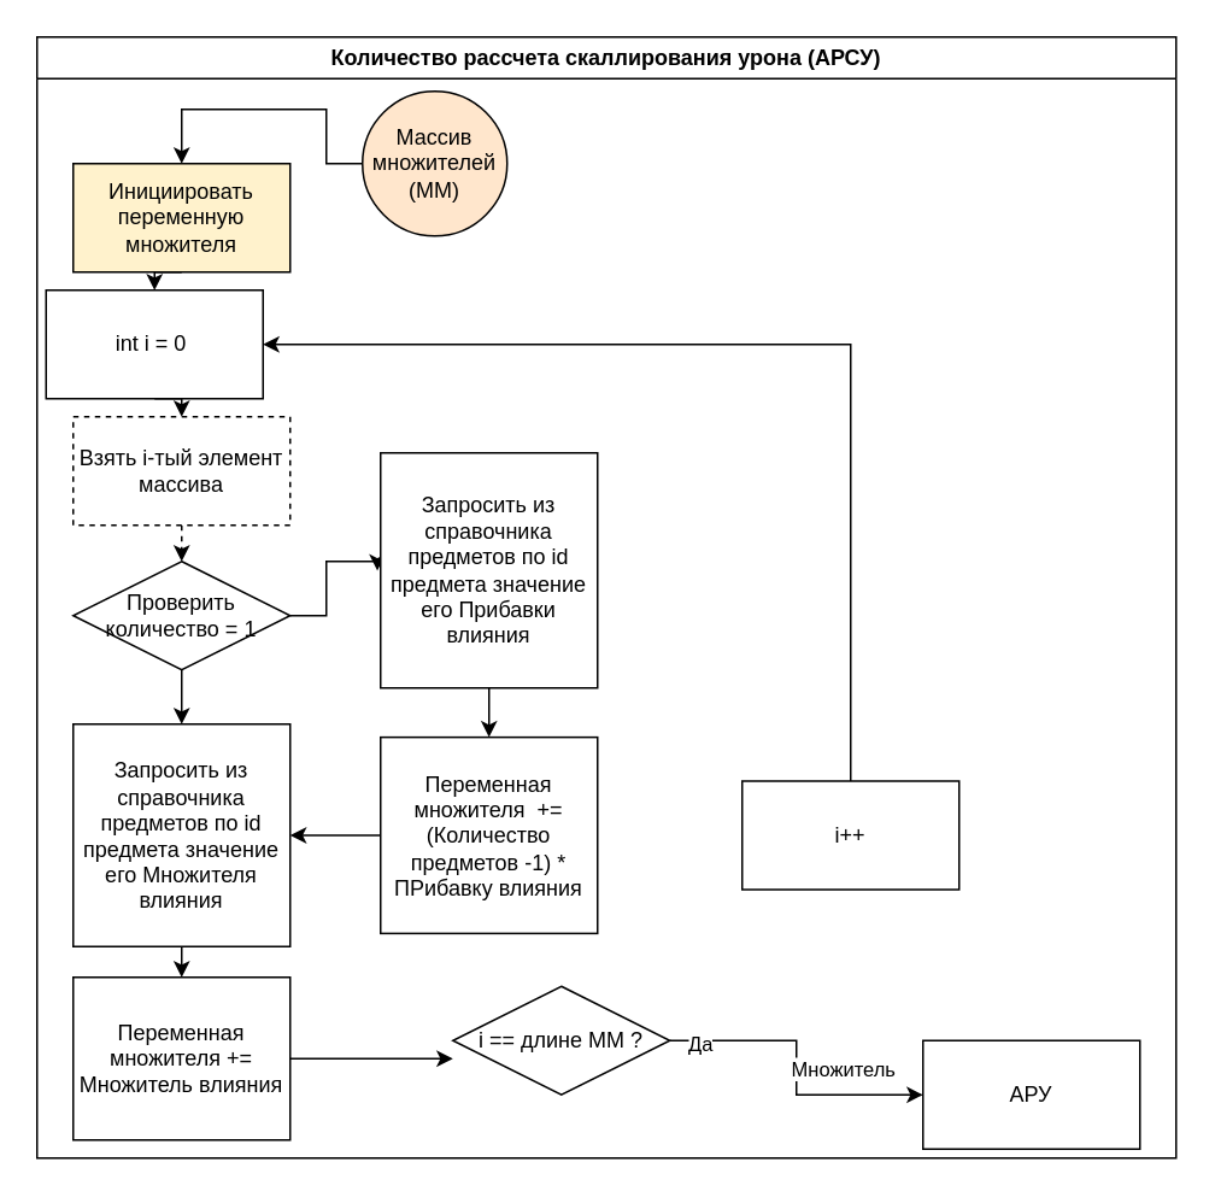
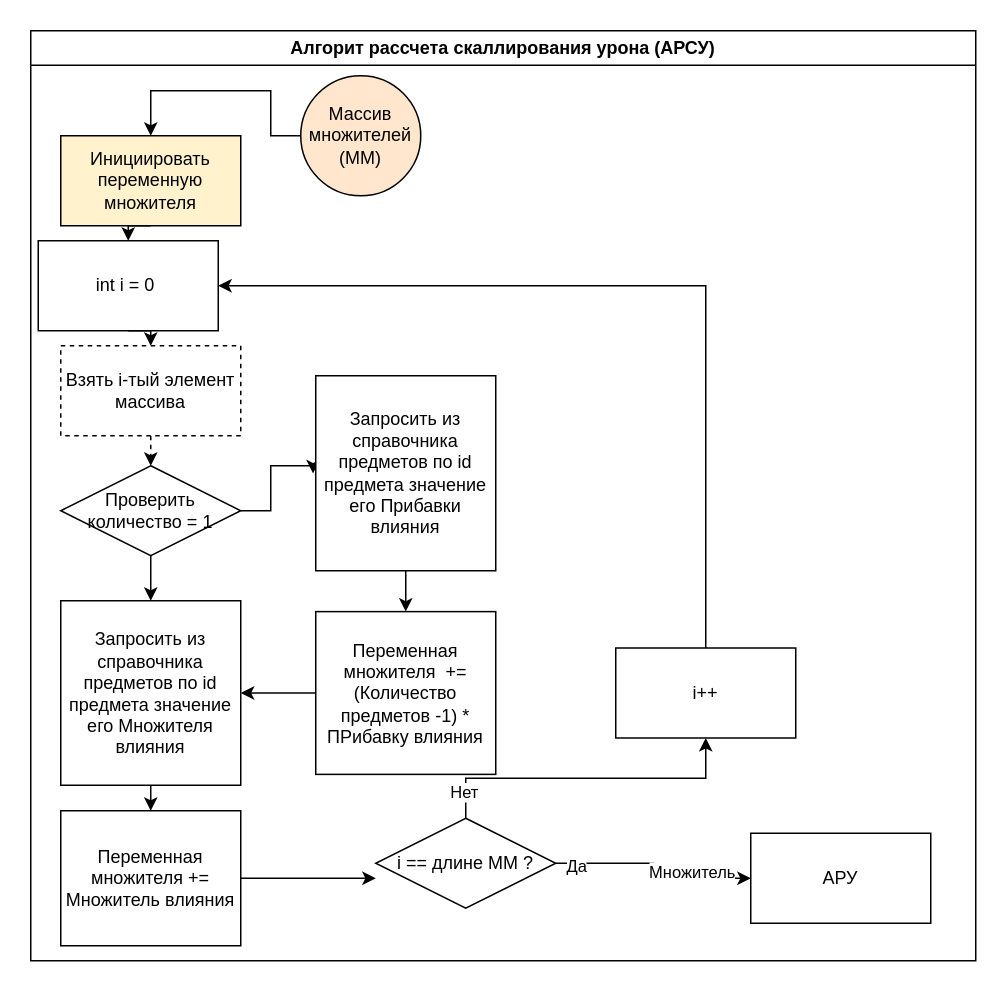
  <mxCell id="0" />
  <mxCell id="1" parent="0" />
- <mxCell id="2" value="Количество рассчета скаллирования урона (АРСУ)" style="swimlane;whiteSpace=wrap;html=1;" vertex="1" parent="1"><mxGeometry x="20" y="20" width="630" height="620" as="geometry" /></mxCell>
+ <mxCell id="2" value="Алгорит рассчета скаллирования урона (АРСУ)" style="swimlane;whiteSpace=wrap;html=1;" vertex="1" parent="1"><mxGeometry x="20" y="20" width="630" height="620" as="geometry" /></mxCell>
  <mxCell id="3" style="edgeStyle=orthogonalEdgeStyle;rounded=0;orthogonalLoop=1;jettySize=auto;html=1;exitX=0;exitY=0.5;exitDx=0;exitDy=0;entryX=0.5;entryY=0;entryDx=0;entryDy=0;" edge="1" parent="2" source="4" target="15"><mxGeometry relative="1" as="geometry"><Array as="points"><mxPoint x="160" y="70" /><mxPoint x="160" y="40" /><mxPoint x="80" y="40" /></Array></mxGeometry></mxCell>
  <mxCell id="4" value="Массив множителей (ММ)" style="ellipse;whiteSpace=wrap;html=1;aspect=fixed;fillColor=#ffe6cc;" vertex="1" parent="2"><mxGeometry x="180" y="30" width="80" height="80" as="geometry" /></mxCell>
  <mxCell id="5" style="edgeStyle=orthogonalEdgeStyle;rounded=0;orthogonalLoop=1;jettySize=auto;html=1;exitX=0.5;exitY=1;exitDx=0;exitDy=0;entryX=0.5;entryY=0;entryDx=0;entryDy=0;" edge="1" parent="2" source="6" target="8"><mxGeometry relative="1" as="geometry" /></mxCell>
  <mxCell id="6" value="int i = 0&amp;nbsp;" style="rounded=0;whiteSpace=wrap;html=1;" vertex="1" parent="2"><mxGeometry x="5" y="140" width="120" height="60" as="geometry" /></mxCell>
  <mxCell id="7" style="edgeStyle=orthogonalEdgeStyle;rounded=0;orthogonalLoop=1;jettySize=auto;html=1;exitX=0.5;exitY=1;exitDx=0;exitDy=0;entryX=0.5;entryY=0;entryDx=0;entryDy=0;dashed=1;" edge="1" parent="2" source="8" target="11"><mxGeometry relative="1" as="geometry" /></mxCell>
  <mxCell id="8" value="Взять i-тый элемент массива" style="rounded=0;whiteSpace=wrap;html=1;dashed=1;" vertex="1" parent="2"><mxGeometry x="20" y="210" width="120" height="60" as="geometry" /></mxCell>
  <mxCell id="9" style="edgeStyle=orthogonalEdgeStyle;rounded=0;orthogonalLoop=1;jettySize=auto;html=1;exitX=0.5;exitY=1;exitDx=0;exitDy=0;entryX=0.5;entryY=0;entryDx=0;entryDy=0;" edge="1" parent="2" source="11" target="13"><mxGeometry relative="1" as="geometry"><mxPoint x="79.632" y="370" as="targetPoint" /></mxGeometry></mxCell>
  <mxCell id="10" style="edgeStyle=orthogonalEdgeStyle;rounded=0;orthogonalLoop=1;jettySize=auto;html=1;exitX=1;exitY=0.5;exitDx=0;exitDy=0;entryX=-0.015;entryY=0.501;entryDx=0;entryDy=0;entryPerimeter=0;" edge="1" parent="2" source="11" target="18"><mxGeometry relative="1" as="geometry"><mxPoint x="190" y="320" as="targetPoint" /><Array as="points"><mxPoint x="160" y="320" /><mxPoint x="160" y="290" /><mxPoint x="188" y="290" /></Array></mxGeometry></mxCell>
  <mxCell id="11" value="Проверить количество = 1" style="shape=rhombus;perimeter=rhombusPerimeter;whiteSpace=wrap;html=1;align=center;" vertex="1" parent="2"><mxGeometry x="20" y="290" width="120" height="60" as="geometry" /></mxCell>
  <mxCell id="12" style="edgeStyle=orthogonalEdgeStyle;rounded=0;orthogonalLoop=1;jettySize=auto;html=1;exitX=0.5;exitY=1;exitDx=0;exitDy=0;entryX=0.5;entryY=0;entryDx=0;entryDy=0;" edge="1" parent="2" source="13" target="17"><mxGeometry relative="1" as="geometry" /></mxCell>
  <mxCell id="13" value="Запросить из справочника предметов по id предмета значение его Множителя влияния" style="rounded=0;whiteSpace=wrap;html=1;" vertex="1" parent="2"><mxGeometry x="20" y="380" width="120" height="123" as="geometry" /></mxCell>
  <mxCell id="14" style="edgeStyle=orthogonalEdgeStyle;rounded=0;orthogonalLoop=1;jettySize=auto;html=1;exitX=0.5;exitY=1;exitDx=0;exitDy=0;entryX=0.5;entryY=0;entryDx=0;entryDy=0;" edge="1" parent="2" source="15" target="6"><mxGeometry relative="1" as="geometry" /></mxCell>
  <mxCell id="15" value="Инициировать переменную множителя" style="rounded=0;whiteSpace=wrap;html=1;fillColor=#fff2cc;" vertex="1" parent="2"><mxGeometry x="20" y="70" width="120" height="60" as="geometry" /></mxCell>
  <mxCell id="16" style="edgeStyle=orthogonalEdgeStyle;rounded=0;orthogonalLoop=1;jettySize=auto;html=1;exitX=1;exitY=0.5;exitDx=0;exitDy=0;" edge="1" parent="2" source="17"><mxGeometry relative="1" as="geometry"><mxPoint x="230" y="565" as="targetPoint" /></mxGeometry></mxCell>
  <mxCell id="17" value="Переменная множителя += Множитель влияния" style="rounded=0;whiteSpace=wrap;html=1;" vertex="1" parent="2"><mxGeometry x="20" y="520" width="120" height="90" as="geometry" /></mxCell>
  <mxCell id="18" value="Запросить из справочника предметов по id предмета значение его Прибавки влияния" style="rounded=0;whiteSpace=wrap;html=1;" vertex="1" parent="2"><mxGeometry x="190" y="230" width="120" height="130" as="geometry" /></mxCell>
  <mxCell id="19" style="edgeStyle=orthogonalEdgeStyle;rounded=0;orthogonalLoop=1;jettySize=auto;html=1;exitX=0;exitY=0.5;exitDx=0;exitDy=0;entryX=1;entryY=0.5;entryDx=0;entryDy=0;" edge="1" parent="2" source="20" target="13"><mxGeometry relative="1" as="geometry" /></mxCell>
  <mxCell id="20" value="Переменная множителя&amp;nbsp; += (Количество предметов -1) * ПРибавку влияния" style="rounded=0;whiteSpace=wrap;html=1;" vertex="1" parent="2"><mxGeometry x="190" y="387.25" width="120" height="108.5" as="geometry" /></mxCell>
  <mxCell id="21" style="edgeStyle=orthogonalEdgeStyle;rounded=0;orthogonalLoop=1;jettySize=auto;html=1;exitX=0.5;exitY=1;exitDx=0;exitDy=0;" edge="1" parent="2" source="18" target="20"><mxGeometry relative="1" as="geometry"><mxPoint x="260.222" y="430" as="targetPoint" /></mxGeometry></mxCell>
- <mxCell id="22" value="АРУ" style="rounded=0;whiteSpace=wrap;html=1;" vertex="1" parent="2"><mxGeometry x="490" y="555" width="120" height="60" as="geometry" /></mxCell>
+ <mxCell id="22" value="АРУ" style="rounded=0;whiteSpace=wrap;html=1;" vertex="1" parent="2"><mxGeometry x="480" y="535" width="120" height="60" as="geometry" /></mxCell>
  <mxCell id="23" style="edgeStyle=orthogonalEdgeStyle;rounded=0;orthogonalLoop=1;jettySize=auto;html=1;exitX=1;exitY=0.5;exitDx=0;exitDy=0;entryX=0;entryY=0.5;entryDx=0;entryDy=0;" edge="1" parent="2" source="26" target="22"><mxGeometry relative="1" as="geometry" /></mxCell>
  <mxCell id="24" value="Множитель" style="edgeLabel;html=1;align=center;verticalAlign=middle;resizable=0;points=[];" vertex="1" connectable="0" parent="23"><mxGeometry relative="1" as="geometry"><mxPoint x="25" as="offset" /></mxGeometry></mxCell>
  <mxCell id="25" value="Да" style="edgeLabel;html=1;align=center;verticalAlign=middle;resizable=0;points=[];" vertex="1" connectable="0" parent="23"><mxGeometry x="-0.815" y="-1" relative="1" as="geometry"><mxPoint as="offset" /></mxGeometry></mxCell>
  <mxCell id="26" value="i == длине ММ ?" style="shape=rhombus;perimeter=rhombusPerimeter;whiteSpace=wrap;html=1;align=center;" vertex="1" parent="2"><mxGeometry x="230" y="525" width="120" height="60" as="geometry" /></mxCell>
  <mxCell id="27" style="edgeStyle=orthogonalEdgeStyle;rounded=0;orthogonalLoop=1;jettySize=auto;html=1;exitX=0.5;exitY=0;exitDx=0;exitDy=0;entryX=1;entryY=0.5;entryDx=0;entryDy=0;" edge="1" parent="2" source="28" target="6"><mxGeometry relative="1" as="geometry" /></mxCell>
  <mxCell id="28" value="i++" style="rounded=0;whiteSpace=wrap;html=1;" vertex="1" parent="2"><mxGeometry x="390" y="411.5" width="120" height="60" as="geometry" /></mxCell>
+ <mxCell id="29" style="edgeStyle=orthogonalEdgeStyle;rounded=0;orthogonalLoop=1;jettySize=auto;html=1;exitX=0.5;exitY=0;exitDx=0;exitDy=0;" edge="1" parent="2" source="26" target="28"><mxGeometry relative="1" as="geometry"><mxPoint x="450" y="480" as="targetPoint" /></mxGeometry></mxCell>
+ <mxCell id="30" value="Нет" style="edgeLabel;html=1;align=center;verticalAlign=middle;resizable=0;points=[];" vertex="1" connectable="0" parent="29"><mxGeometry x="-0.834" y="2" relative="1" as="geometry"><mxPoint as="offset" /></mxGeometry></mxCell>
